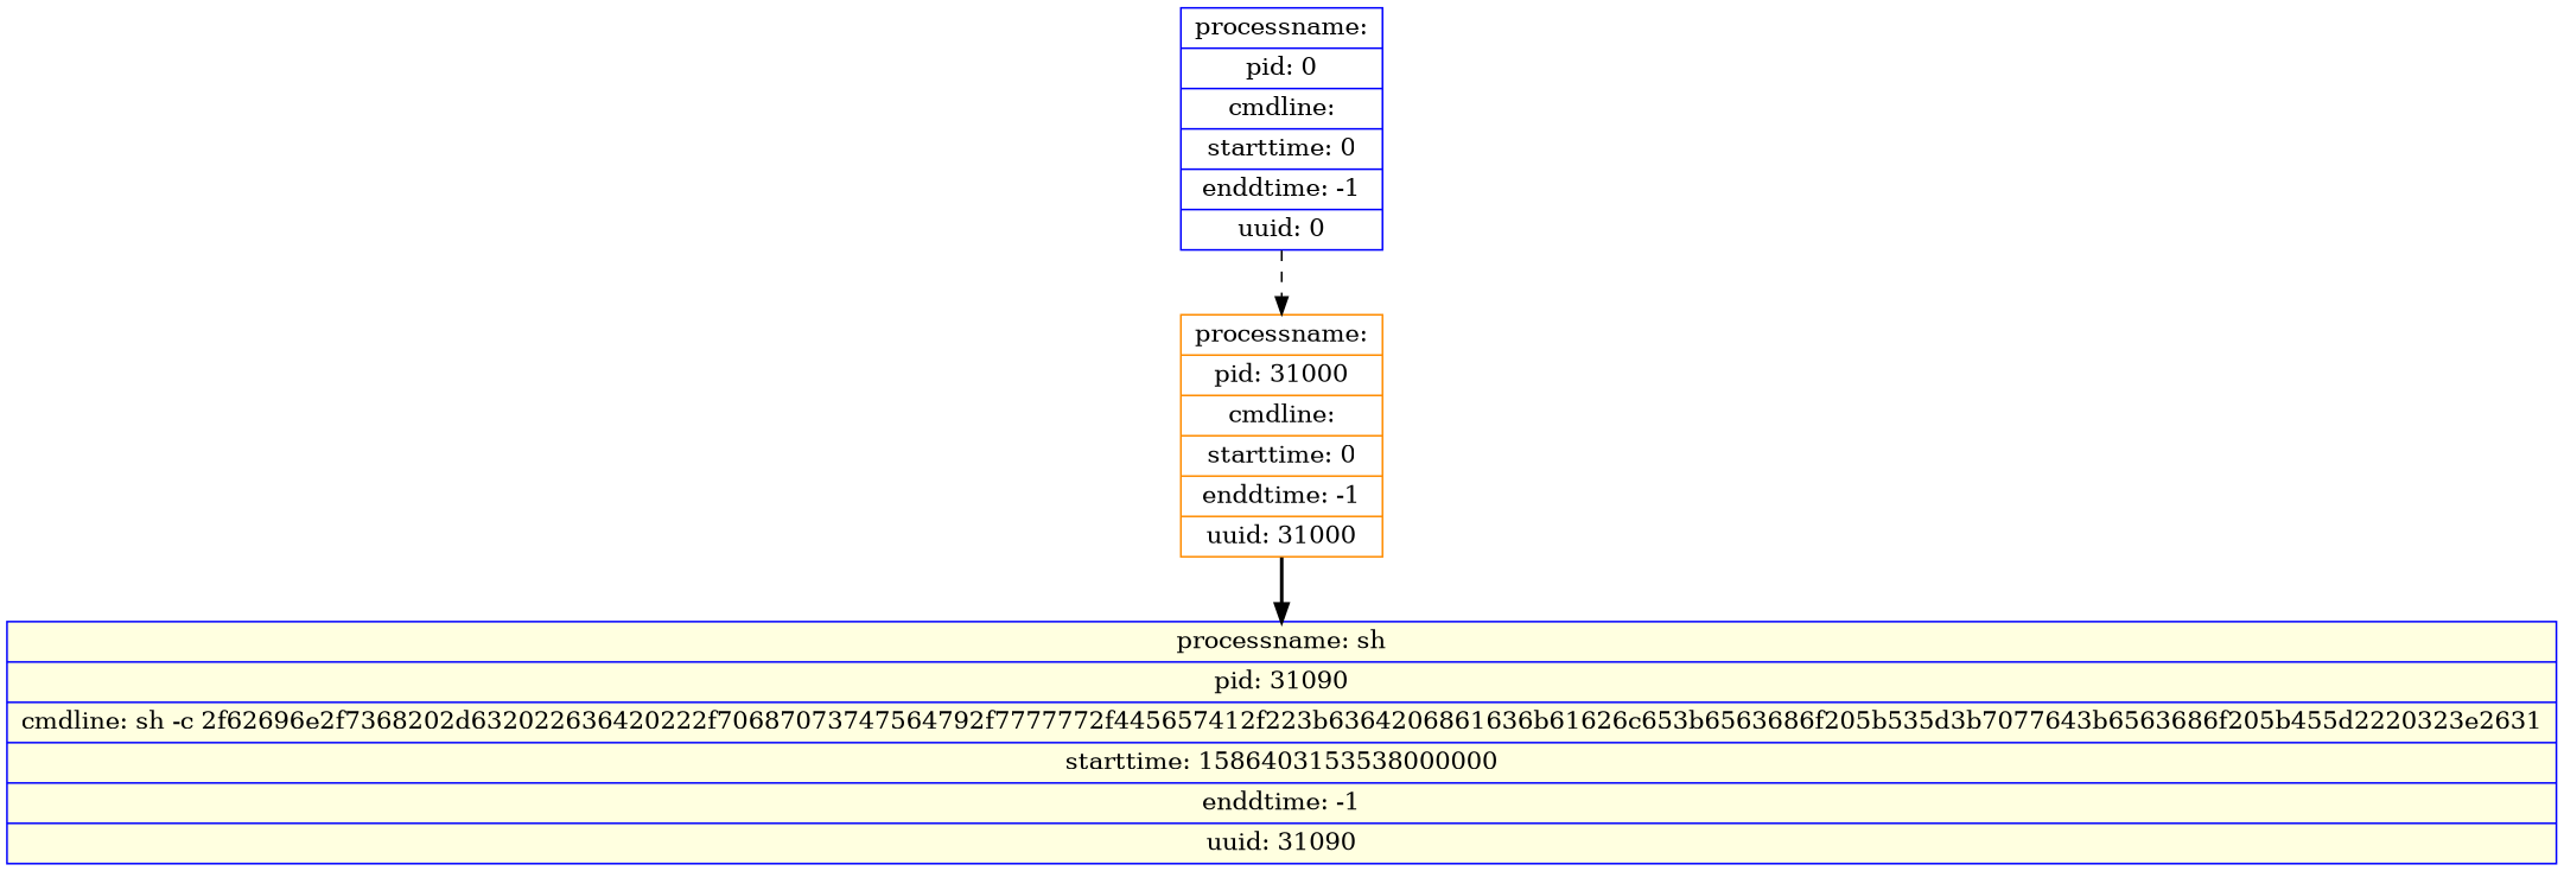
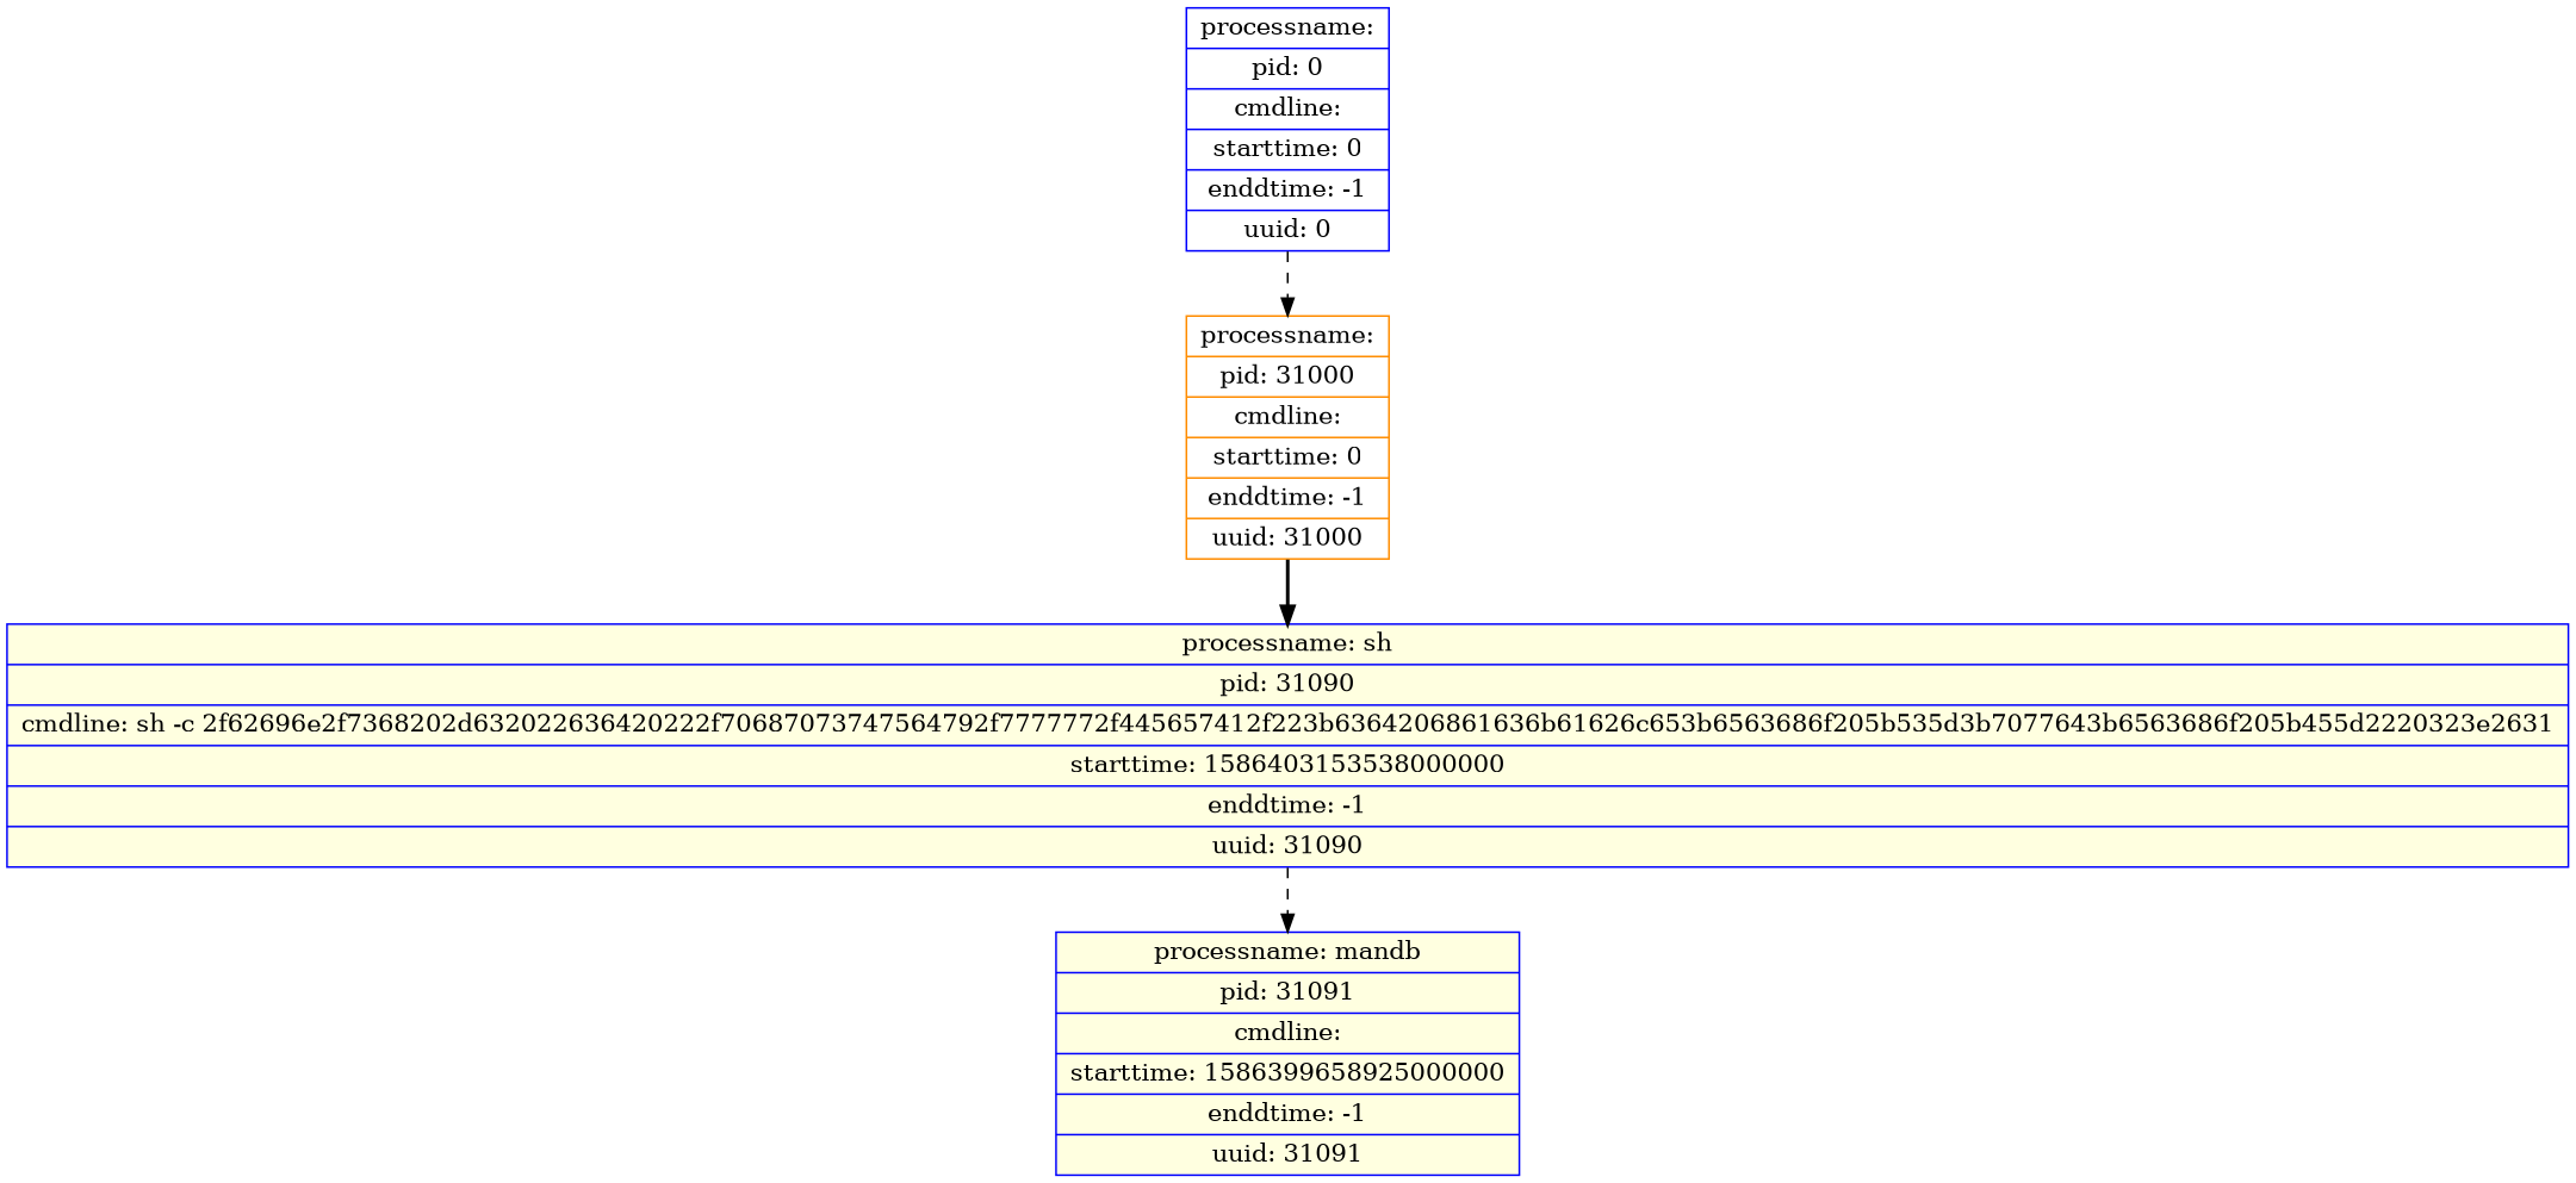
  digraph {
    node [color=blue shape=record style=filled fillcolor=lightyellow]
    edge [style=dashed]
    n1 [label="{<head>processname: sh | pid: 31090 | cmdline: sh -c 2f62696e2f7368202d632022636420222f70687073747564792f7777772f445657412f223b6364206861636b61626c653b6563686f205b535d3b7077643b6563686f205b455d2220323e2631 | starttime: 1586403153538000000 | enddtime: -1 | uuid: 31090}"]
+   n2 [label="{<head>processname: mandb | pid: 31091 | cmdline:  | starttime: 1586399658925000000 | enddtime: -1 | uuid: 31091}"]
    n3 [label="{<head>processname:  | pid: 31000 | cmdline:  | starttime: 0 | enddtime: -1 | uuid: 31000}" fillcolor=white color=darkorange]
    n4 [label="{<head>processname:  | pid: 0 | cmdline:  | starttime: 0 | enddtime: -1 | uuid: 0}" fillcolor=white]
+   n1 -> n2
    n3 -> n1 [style=bold]
    n4 -> n3
  }
